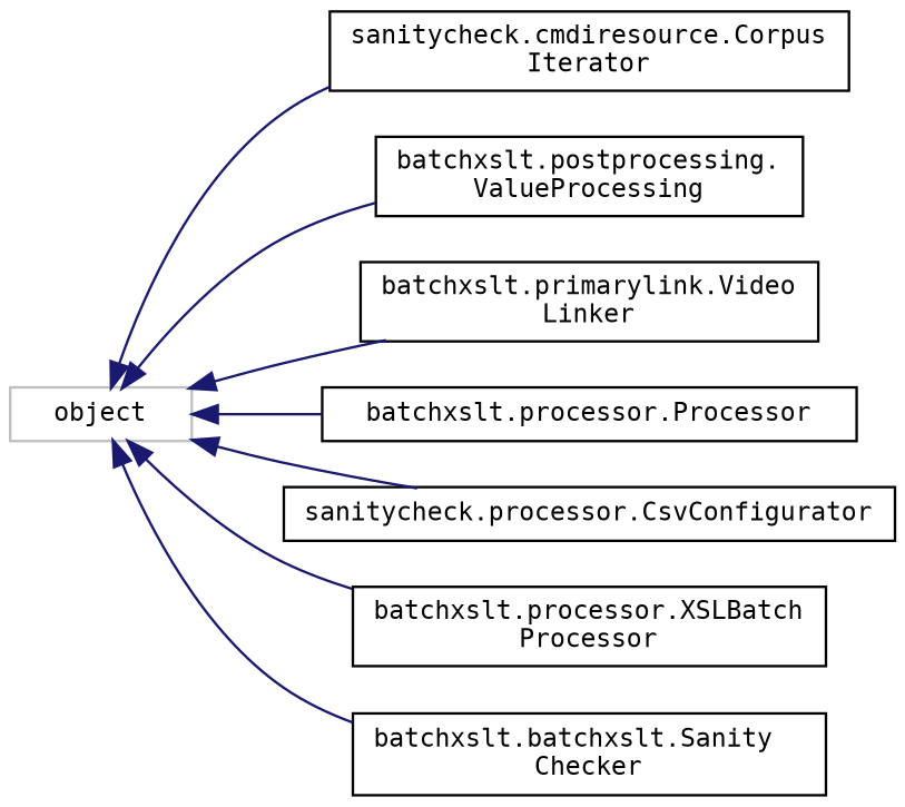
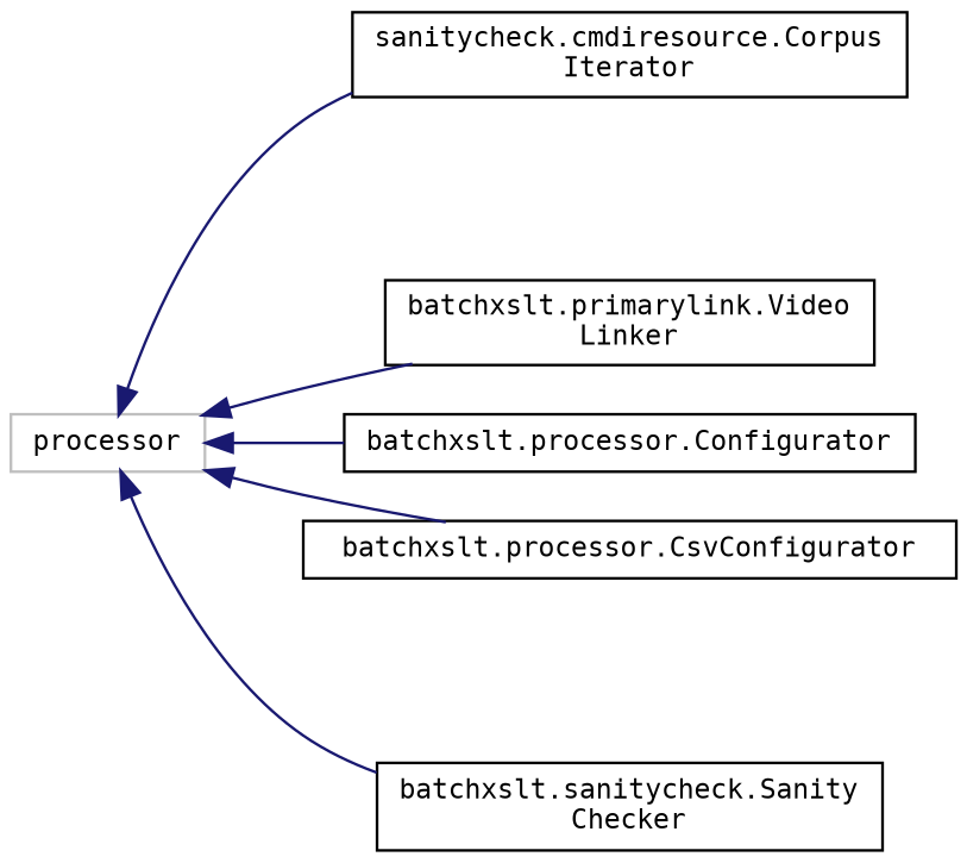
  digraph {
    fontname="DejaVu Sans Mono"
    rankdir=LR
    node [color=black fillcolor=white fontname="DejaVu Sans Mono" fontsize=10 shape=record style=filled]
    edge [color=midnightblue dir=back fontname="DejaVu Sans Mono" fontsize=10 labelfontname=Helvetica labelfontsize=10 style=solid]
-   n1 [color=grey75 height=0.2 label=object width=0.4]
+   n1 [color=grey75 height=0.2 label=processor width=0.4]
    n2 [height=0.2 label="sanitycheck.cmdiresource.Corpus\lIterator" width=0.4]
-   n3 [height=0.2 label="batchxslt.postprocessing.\lValueProcessing" width=0.4]
    n4 [height=0.2 label="batchxslt.primarylink.Video\lLinker" width=0.4]
-   n5 [height=0.2 label="batchxslt.processor.Processor" width=0.4]
-   n6 [height=0.2 label="sanitycheck.processor.CsvConfigurator" width=0.4]
-   n7 [height=0.2 label="batchxslt.processor.XSLBatch\lProcessor" width=0.4]
-   n8 [height=0.2 label="batchxslt.batchxslt.Sanity\lChecker" width=0.4]
+   n5 [height=0.2 label="batchxslt.processor.Configurator" width=0.4]
+   n6 [height=0.2 label="batchxslt.processor.CsvConfigurator" width=0.4]
+   n8 [height=0.2 label="batchxslt.sanitycheck.Sanity\lChecker" width=0.4]
    n1 -> n2
-   n1 -> n3
    n1 -> n4
    n1 -> n5
    n1 -> n6
-   n1 -> n7
    n1 -> n8
  }
